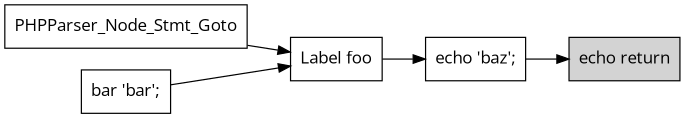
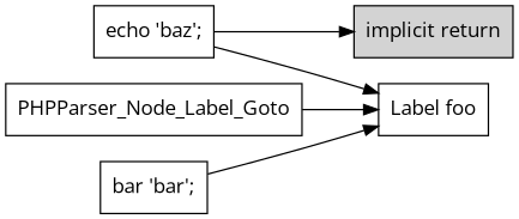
  digraph {
    fontname="Open Sans"
    rankdir=LR
    node [fontname="Open Sans" shape=box]
    edge [fontname="Open Sans"]
-   n1 [label="echo return" style=filled]
-   n2 [label=PHPParser_Node_Stmt_Goto]
+   n1 [label="implicit return" style=filled]
+   n2 [label=PHPParser_Node_Label_Goto]
    n3 [label="Label foo"]
    n4 [label="echo 'baz';"]
    n5 [label="bar 'bar';"]
    n2 -> n3
-   n3 -> n4
+   n4 -> n3
    n4 -> n1
    n5 -> n3
  }
